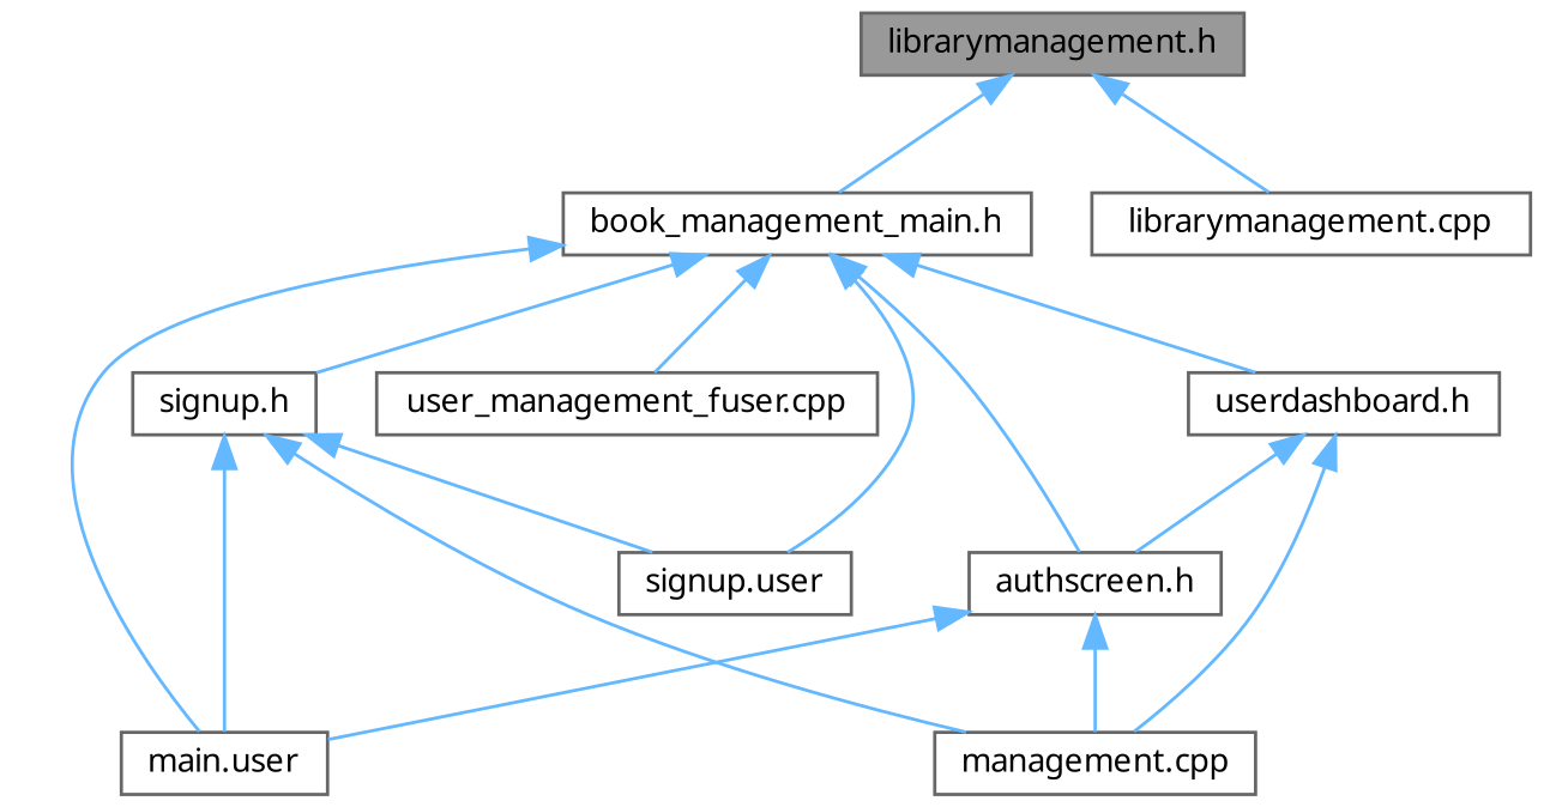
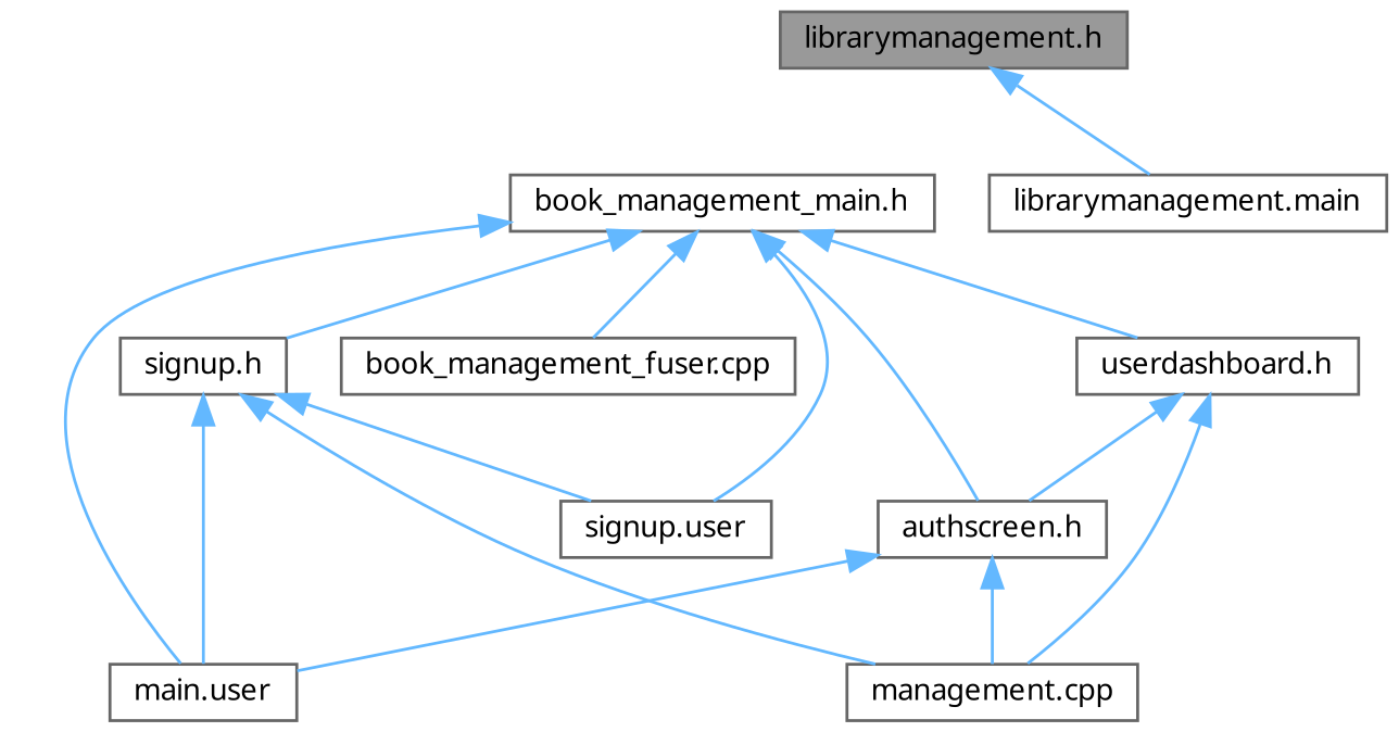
  digraph {
    fontname="Noto Sans"
    node [color=grey40 fillcolor=white fontname="Noto Sans" fontsize=10 shape=box style=filled]
    edge [color=steelblue1 dir=back fontname="Noto Sans" fontsize=10 labelfontname=Helvetica labelfontsize=10 style=solid]
    n1 [color=gray40 fillcolor=grey60 fontcolor=black height=0.2 label="librarymanagement.h" width=0.4]
    n2 [height=0.2 label="book_management_main.h" width=0.4]
-   n3 [height=0.2 label="librarymanagement.cpp" width=0.4]
+   n3 [height=0.2 label="librarymanagement.main" width=0.4]
    n4 [height=0.2 label="authscreen.h" width=0.4]
    n5 [height=0.2 label="main.user" width=0.4]
-   n6 [height=0.2 label="user_management_fuser.cpp" width=0.4]
+   n6 [height=0.2 label="book_management_fuser.cpp" width=0.4]
    n7 [height=0.2 label="signup.user" width=0.4]
    n8 [height=0.2 label="signup.h" width=0.4]
    n9 [height=0.2 label="userdashboard.h" width=0.4]
    n10 [height=0.2 label="management.cpp" width=0.4]
-   n1 -> n2
    n1 -> n3
    n2 -> n4
    n2 -> n5
    n2 -> n6
    n2 -> n7
    n2 -> n8
    n2 -> n9
    n4 -> n5
    n4 -> n10
    n8 -> n5
    n8 -> n7
    n8 -> n10
    n9 -> n4
    n9 -> n10
  }
